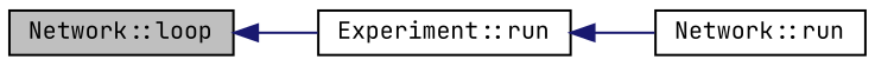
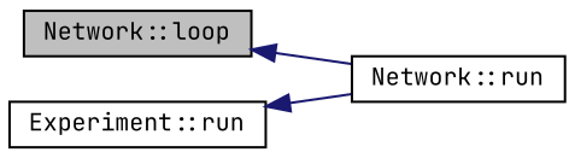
  digraph {
    fontname="JetBrains Mono"
    rankdir=LR
    node [color=black fillcolor=white fontname="JetBrains Mono" fontsize=10 shape=record style=filled]
    edge [color=midnightblue dir=back fontname="JetBrains Mono" fontsize=10 labelfontname=Helvetica labelfontsize=10 style=solid]
    n1 [fillcolor=grey75 fontcolor=black height=0.2 label="Network::loop" width=0.4]
    n2 [height=0.2 label="Network::run" width=0.4]
    n3 [height=0.2 label="Experiment::run" width=0.4]
-   n1 -> n3
+   n1 -> n2
    n3 -> n2
  }
